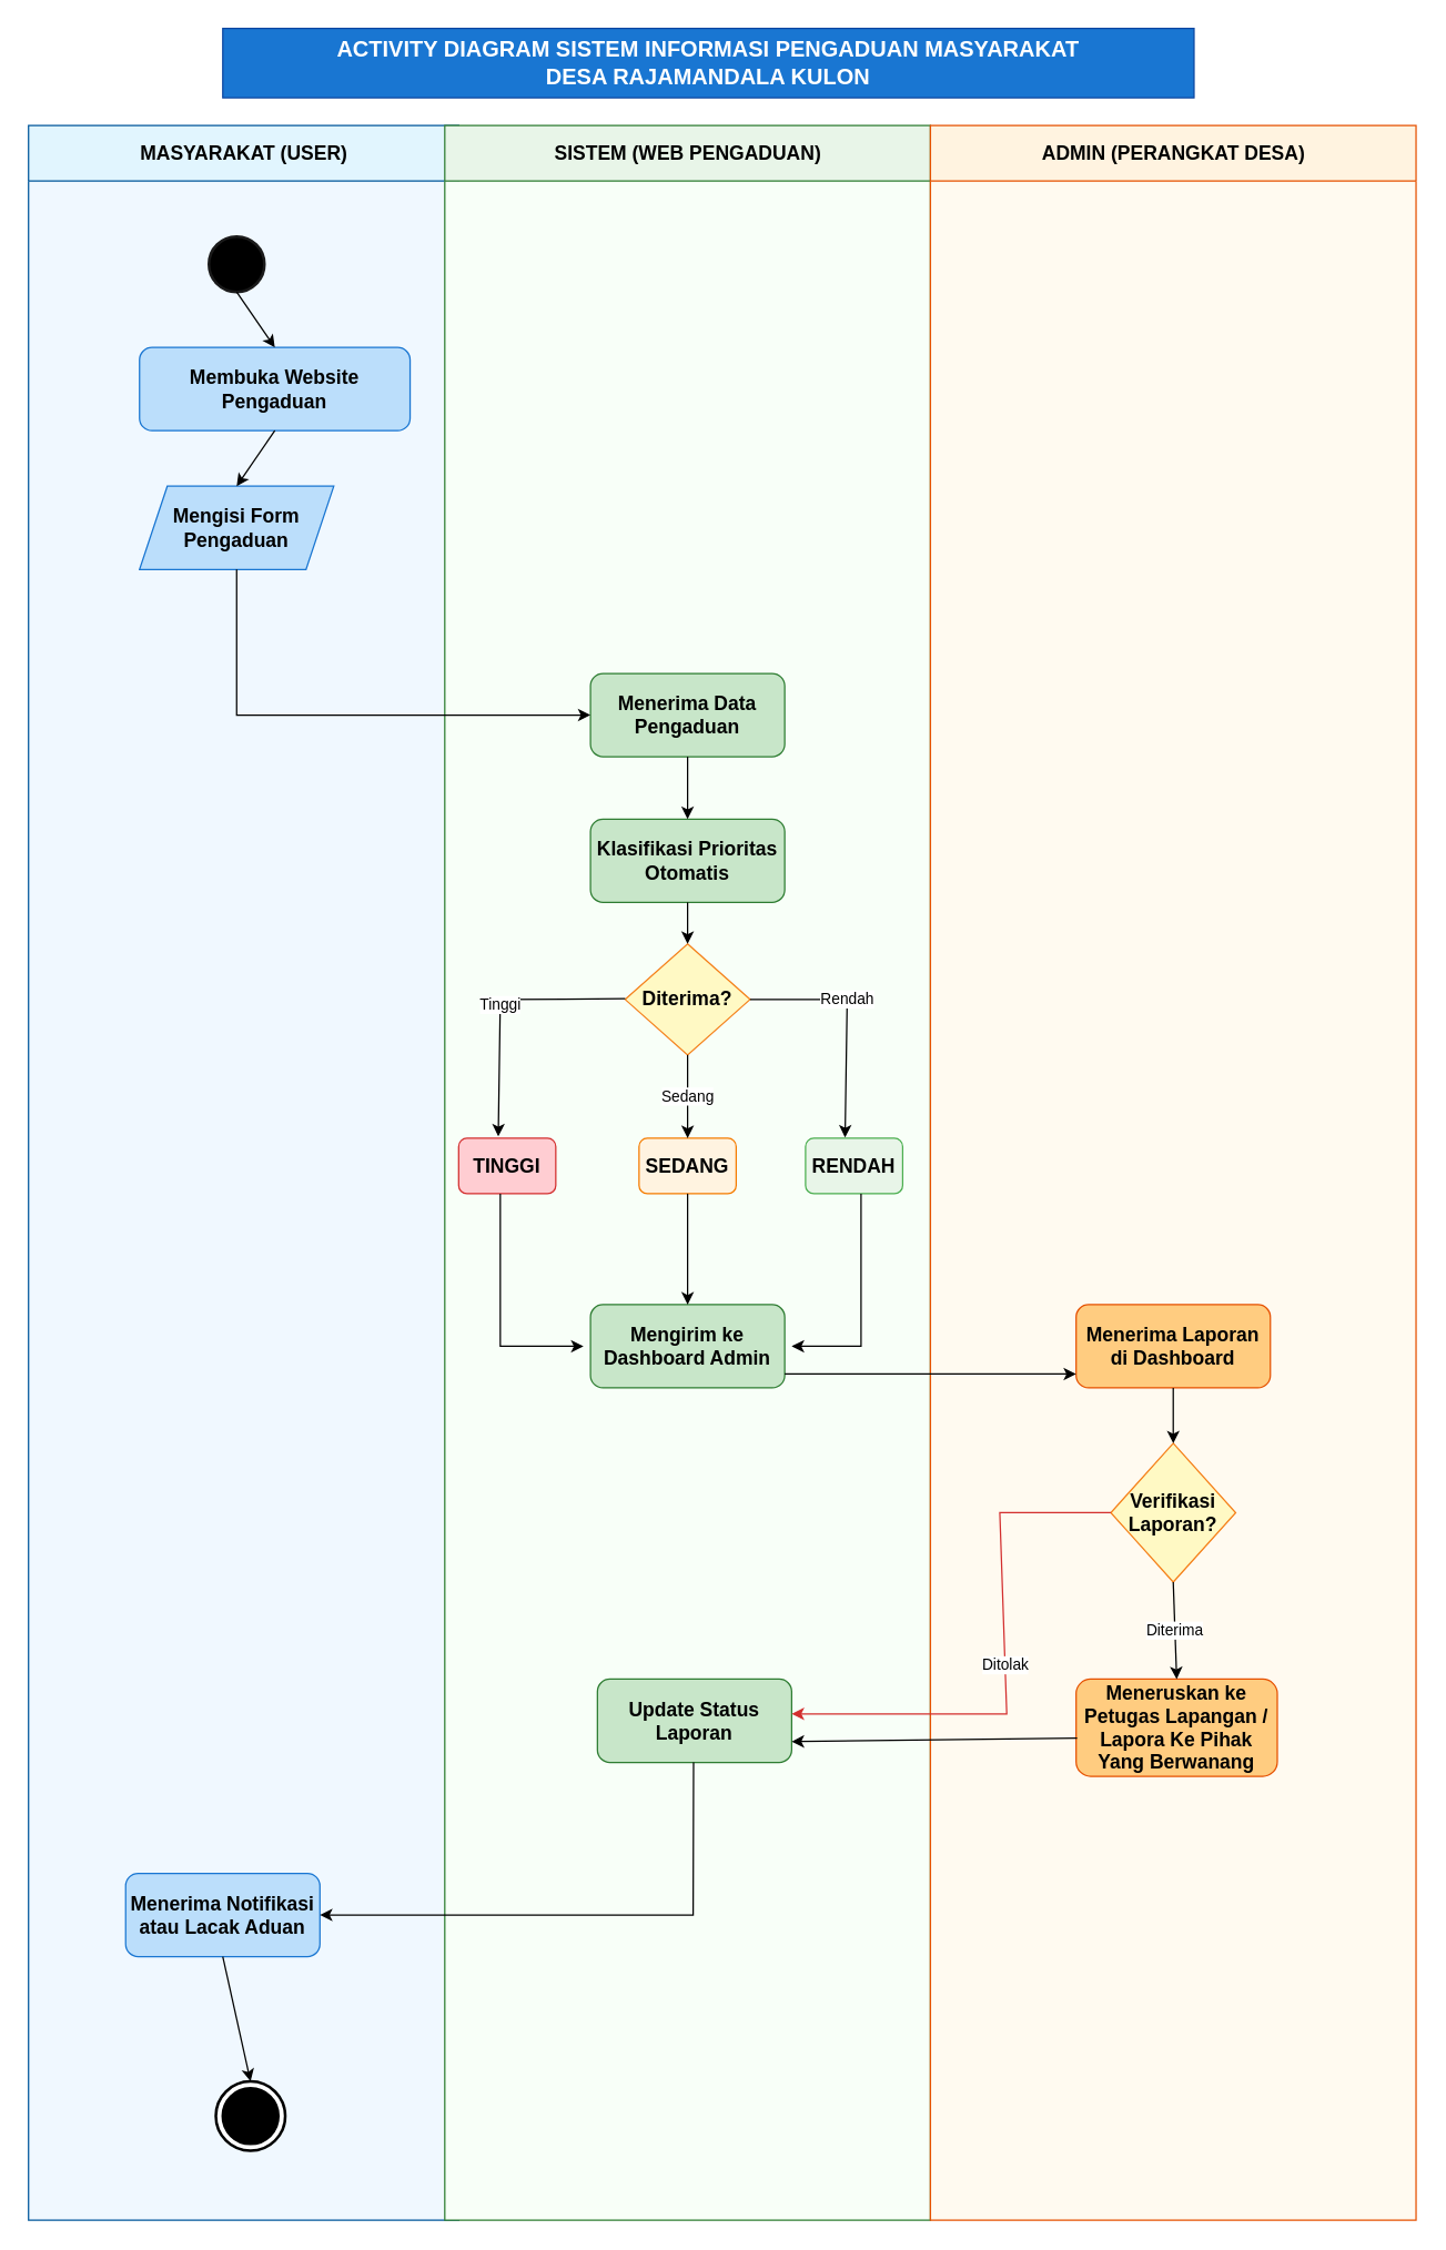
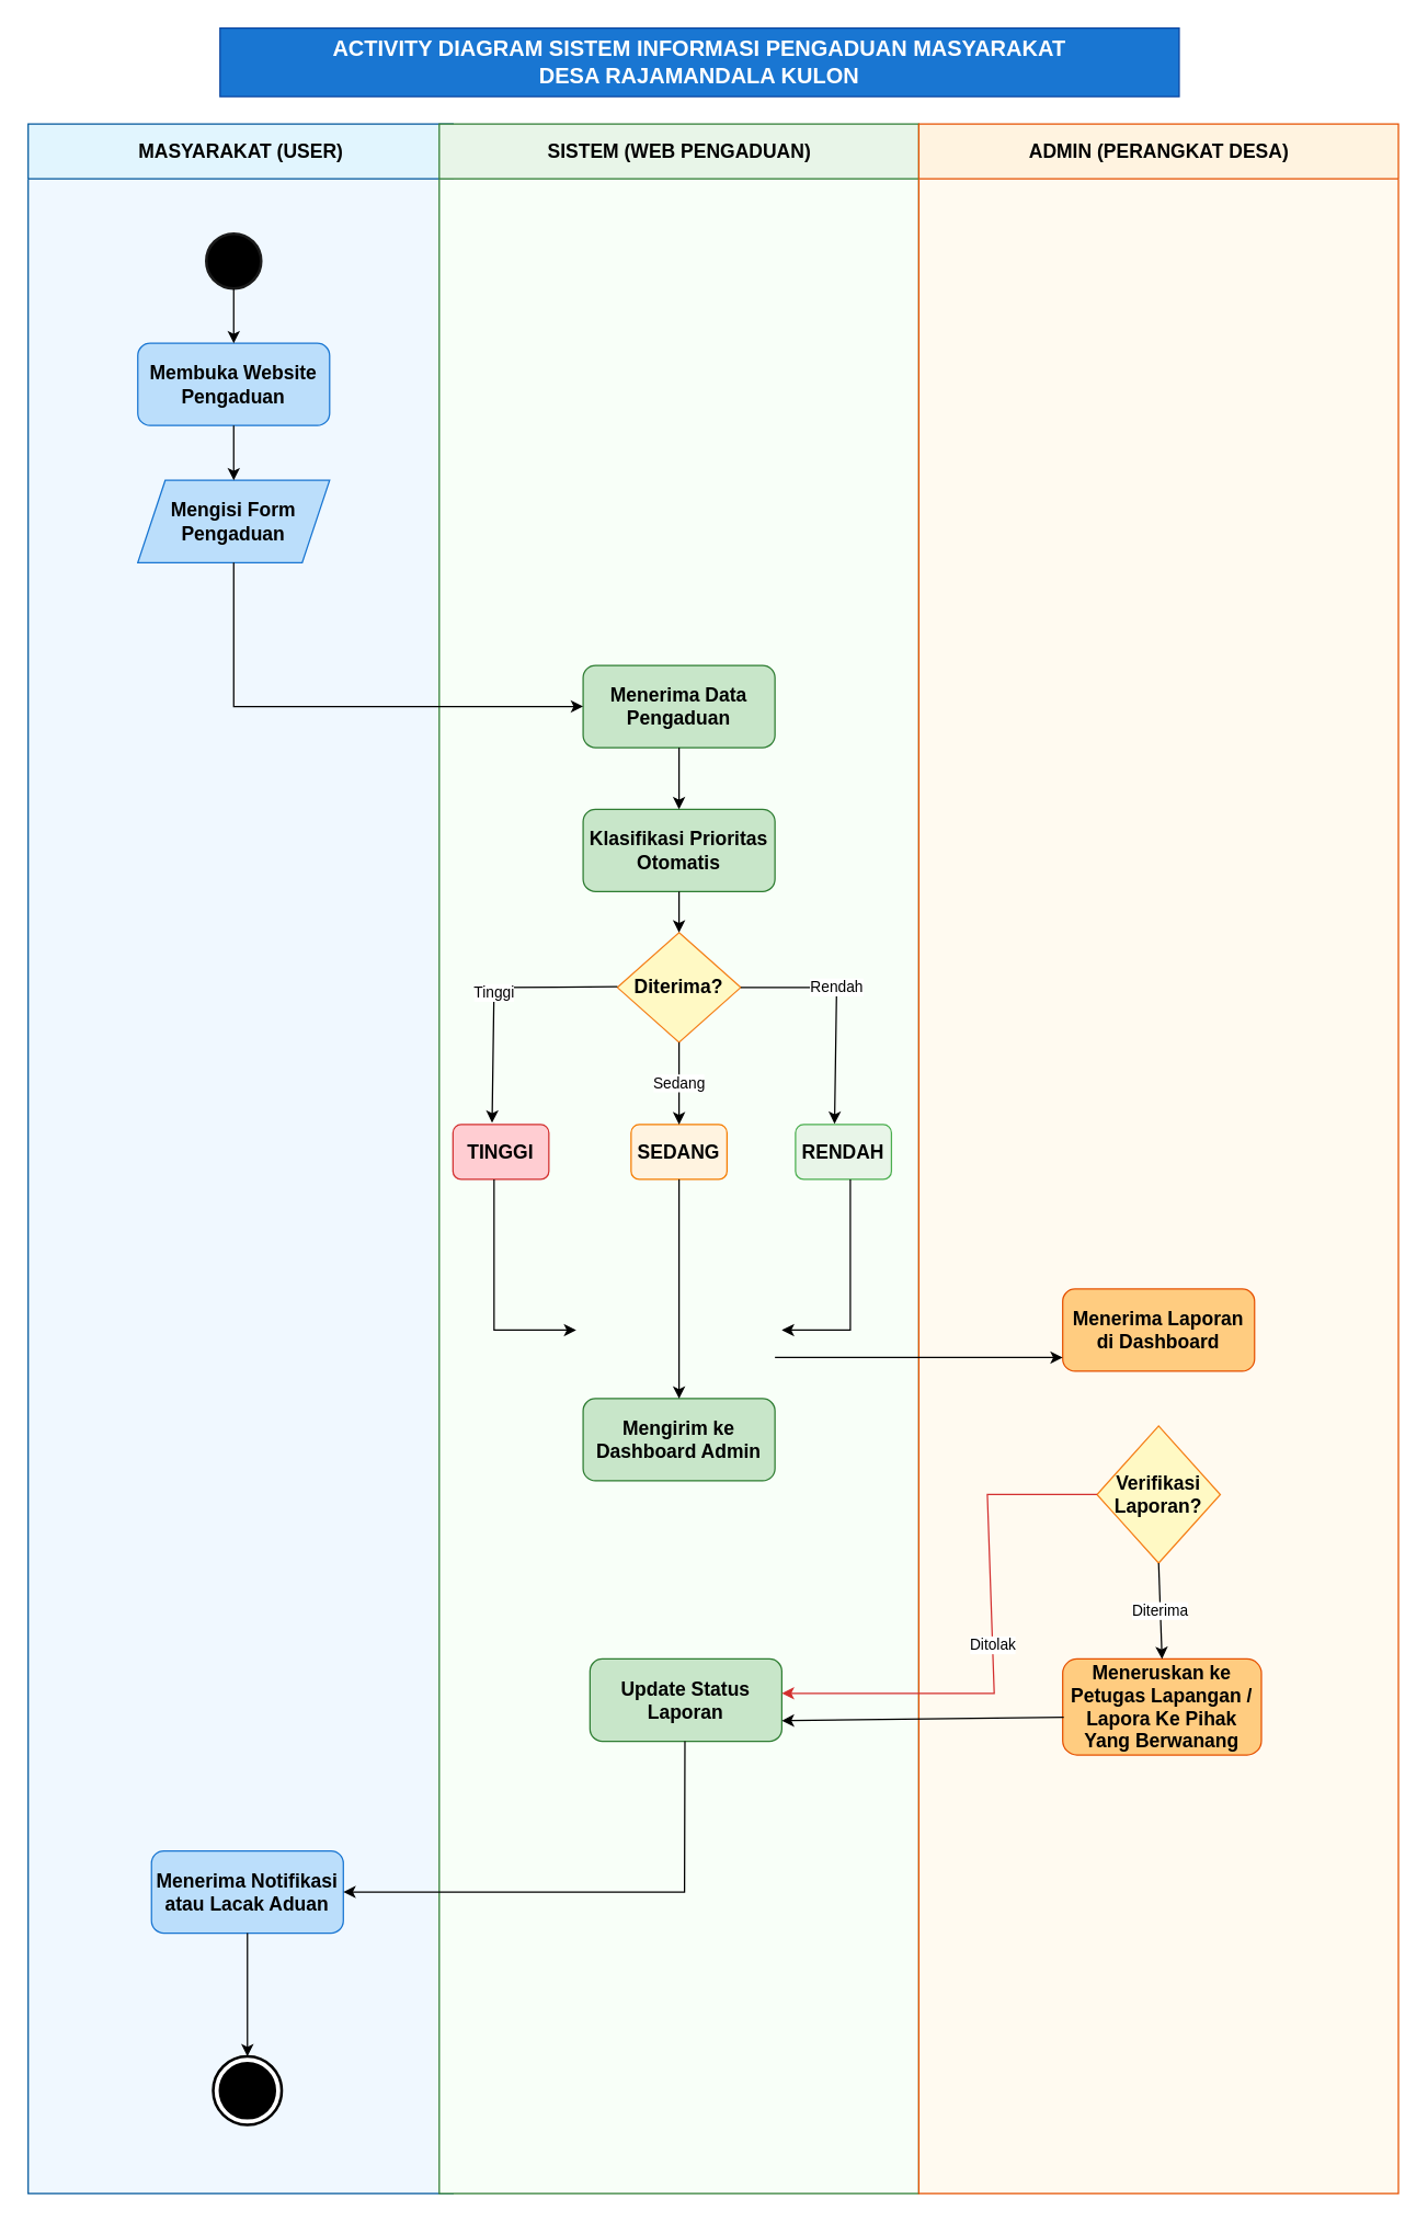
  <mxCell id="0" />
  <mxCell id="1" parent="0" />
  <mxCell id="2" value="MASYARAKAT (USER)" style="swimlane;startSize=40;html=1;fontSize=14;fontStyle=1;fillColor=#e1f5fe;strokeColor=#01579b;swimlaneFillColor=#f0f8ff;" parent="1" vertex="1"><mxGeometry x="20" y="90" width="310" height="1510" as="geometry" /></mxCell>
- <mxCell id="3" value="&lt;font style=&quot;font-size: 14px;&quot;&gt;&lt;b&gt;Membuka Website&lt;br&gt;Pengaduan&lt;/b&gt;&lt;/font&gt;" style="rounded=1;whiteSpace=wrap;html=1;fontSize=11;fillColor=#bbdefb;strokeColor=#1976d2;" parent="2" vertex="1"><mxGeometry x="80" y="160" width="195" height="60" as="geometry" /></mxCell>
+ <mxCell id="3" value="&lt;font style=&quot;font-size: 14px;&quot;&gt;&lt;b&gt;Membuka Website&lt;br&gt;Pengaduan&lt;/b&gt;&lt;/font&gt;" style="rounded=1;whiteSpace=wrap;html=1;fontSize=11;fillColor=#bbdefb;strokeColor=#1976d2;" parent="2" vertex="1"><mxGeometry x="80" y="160" width="140" height="60" as="geometry" /></mxCell>
  <mxCell id="4" value="&lt;font style=&quot;font-size: 14px;&quot;&gt;&lt;b&gt;Mengisi Form&lt;br&gt;Pengaduan&lt;/b&gt;&lt;/font&gt;" style="shape=parallelogram;perimeter=parallelogramPerimeter;whiteSpace=wrap;html=1;fixedSize=1;fontSize=11;fillColor=#bbdefb;strokeColor=#1976d2;" parent="2" vertex="1"><mxGeometry x="80" y="260" width="140" height="60" as="geometry" /></mxCell>
- <mxCell id="5" value="&lt;font style=&quot;font-size: 14px;&quot;&gt;&lt;b&gt;Menerima Notifikasi&lt;br&gt;atau Lacak Aduan&lt;/b&gt;&lt;/font&gt;" style="rounded=1;whiteSpace=wrap;html=1;fontSize=11;fillColor=#bbdefb;strokeColor=#1976d2;" parent="2" vertex="1"><mxGeometry x="70" y="1260" width="140" height="60" as="geometry" /></mxCell>
+ <mxCell id="5" value="&lt;font style=&quot;font-size: 14px;&quot;&gt;&lt;b&gt;Menerima Notifikasi&lt;br&gt;atau Lacak Aduan&lt;/b&gt;&lt;/font&gt;" style="rounded=1;whiteSpace=wrap;html=1;fontSize=11;fillColor=#bbdefb;strokeColor=#1976d2;" parent="2" vertex="1"><mxGeometry x="90" y="1260" width="140" height="60" as="geometry" /></mxCell>
  <mxCell id="6" value="" style="shape=ellipse;html=1;fillColor=#000000;strokeWidth=2;verticalLabelPosition=bottom;verticalAlignment=top;perimeter=ellipsePerimeter;strokeColor=#1A1A1A;" vertex="1" parent="2"><mxGeometry x="130" y="80" width="40" height="40" as="geometry" /></mxCell>
  <mxCell id="7" value="" style="html=1;shape=mxgraph.sysml.actFinal;strokeWidth=2;verticalLabelPosition=bottom;verticalAlignment=top;" vertex="1" parent="2"><mxGeometry x="135" y="1410" width="50" height="50" as="geometry" /></mxCell>
  <mxCell id="8" value="SISTEM (WEB PENGADUAN)" style="swimlane;startSize=40;html=1;fontSize=14;fontStyle=1;fillColor=#e8f5e8;strokeColor=#2e7d32;swimlaneFillColor=#f8fff8;" parent="1" vertex="1"><mxGeometry x="320" y="90" width="350" height="1510" as="geometry" /></mxCell>
  <mxCell id="9" value="&lt;font style=&quot;font-size: 14px;&quot;&gt;&lt;b&gt;Menerima Data&lt;br&gt;Pengaduan&lt;/b&gt;&lt;/font&gt;" style="rounded=1;whiteSpace=wrap;html=1;fontSize=11;fillColor=#c8e6c9;strokeColor=#2e7d32;" parent="8" vertex="1"><mxGeometry x="105" y="395" width="140" height="60" as="geometry" /></mxCell>
  <mxCell id="10" value="&lt;font style=&quot;font-size: 14px;&quot;&gt;&lt;b&gt;Klasifikasi Prioritas&lt;br&gt;Otomatis&lt;/b&gt;&lt;/font&gt;" style="rounded=1;whiteSpace=wrap;html=1;fontSize=11;fillColor=#c8e6c9;strokeColor=#2e7d32;" parent="8" vertex="1"><mxGeometry x="105" y="500" width="140" height="60" as="geometry" /></mxCell>
  <mxCell id="11" value="&lt;font style=&quot;font-size: 14px;&quot;&gt;&lt;b&gt;Diterima?&lt;/b&gt;&lt;/font&gt;" style="rhombus;whiteSpace=wrap;html=1;fontSize=11;fillColor=#fff9c4;strokeColor=#f57f17;" parent="8" vertex="1"><mxGeometry x="130" y="590" width="90" height="80" as="geometry" /></mxCell>
  <mxCell id="12" value="&lt;font style=&quot;font-size: 14px;&quot;&gt;&lt;b&gt;TINGGI&lt;/b&gt;&lt;/font&gt;" style="rounded=1;whiteSpace=wrap;html=1;fontSize=10;fillColor=#ffcdd2;strokeColor=#d32f2f;" parent="8" vertex="1"><mxGeometry x="10" y="730" width="70" height="40" as="geometry" /></mxCell>
  <mxCell id="13" value="&lt;b&gt;&lt;font style=&quot;font-size: 14px;&quot;&gt;SEDANG&lt;/font&gt;&lt;/b&gt;" style="rounded=1;whiteSpace=wrap;html=1;fontSize=10;fillColor=#fff3e0;strokeColor=#f57c00;" parent="8" vertex="1"><mxGeometry x="140" y="730" width="70" height="40" as="geometry" /></mxCell>
  <mxCell id="14" value="&lt;font style=&quot;font-size: 14px;&quot;&gt;&lt;b&gt;RENDAH&lt;/b&gt;&lt;/font&gt;" style="rounded=1;whiteSpace=wrap;html=1;fontSize=10;fillColor=#e8f5e8;strokeColor=#4caf50;" parent="8" vertex="1"><mxGeometry x="260" y="730" width="70" height="40" as="geometry" /></mxCell>
- <mxCell id="15" value="&lt;font style=&quot;font-size: 14px;&quot;&gt;&lt;b&gt;Mengirim ke&lt;br&gt;Dashboard Admin&lt;/b&gt;&lt;/font&gt;" style="rounded=1;whiteSpace=wrap;html=1;fontSize=11;fillColor=#c8e6c9;strokeColor=#2e7d32;" parent="8" vertex="1"><mxGeometry x="105" y="850" width="140" height="60" as="geometry" /></mxCell>
+ <mxCell id="15" value="&lt;font style=&quot;font-size: 14px;&quot;&gt;&lt;b&gt;Mengirim ke&lt;br&gt;Dashboard Admin&lt;/b&gt;&lt;/font&gt;" style="rounded=1;whiteSpace=wrap;html=1;fontSize=11;fillColor=#c8e6c9;strokeColor=#2e7d32;" parent="8" vertex="1"><mxGeometry x="105" y="930" width="140" height="60" as="geometry" /></mxCell>
  <mxCell id="16" value="&lt;font style=&quot;font-size: 14px;&quot;&gt;&lt;b&gt;Update Status&lt;br&gt;Laporan&lt;/b&gt;&lt;/font&gt;" style="rounded=1;whiteSpace=wrap;html=1;fontSize=11;fillColor=#c8e6c9;strokeColor=#2e7d32;" parent="8" vertex="1"><mxGeometry x="110" y="1120" width="140" height="60" as="geometry" /></mxCell>
  <mxCell id="17" value="Tinggi" style="endArrow=classic;html=1;rounded=0;entryX=0.408;entryY=-0.031;entryDx=0;entryDy=0;entryPerimeter=0;" parent="8" target="12" edge="1"><mxGeometry width="50" height="50" relative="1" as="geometry"><mxPoint x="130" y="629.52" as="sourcePoint" /><mxPoint x="40" y="720" as="targetPoint" /><Array as="points"><mxPoint x="40" y="630" /></Array></mxGeometry></mxCell>
  <mxCell id="18" value="Rendah" style="endArrow=classic;html=1;rounded=0;exitX=1;exitY=1;exitDx=0;exitDy=0;entryX=0.407;entryY=-0.012;entryDx=0;entryDy=0;entryPerimeter=0;" parent="8" target="14" edge="1"><mxGeometry x="-0.177" width="50" height="50" relative="1" as="geometry"><mxPoint x="220" y="630" as="sourcePoint" /><mxPoint x="270" y="690" as="targetPoint" /><Array as="points"><mxPoint x="290" y="630" /></Array><mxPoint as="offset" /></mxGeometry></mxCell>
  <mxCell id="19" value="" style="endArrow=classic;html=1;rounded=0;entryX=1;entryY=0.5;entryDx=0;entryDy=0;" parent="8" target="5" edge="1"><mxGeometry width="50" height="50" relative="1" as="geometry"><mxPoint x="179.29" y="1180" as="sourcePoint" /><mxPoint x="-50" y="1300" as="targetPoint" /><Array as="points"><mxPoint x="179" y="1290" /></Array></mxGeometry></mxCell>
  <mxCell id="20" value="" style="endArrow=classic;html=1;rounded=0;exitX=0.5;exitY=1;exitDx=0;exitDy=0;" parent="8" edge="1"><mxGeometry width="50" height="50" relative="1" as="geometry"><mxPoint x="40" y="770" as="sourcePoint" /><mxPoint x="100" y="880" as="targetPoint" /><Array as="points"><mxPoint x="40" y="880" /></Array></mxGeometry></mxCell>
  <mxCell id="21" value="" style="endArrow=classic;html=1;rounded=0;exitX=0.5;exitY=1;exitDx=0;exitDy=0;" parent="8" edge="1"><mxGeometry width="50" height="50" relative="1" as="geometry"><mxPoint x="300" y="770" as="sourcePoint" /><mxPoint x="250" y="880" as="targetPoint" /><Array as="points"><mxPoint x="300" y="830" /><mxPoint x="300" y="880" /></Array></mxGeometry></mxCell>
  <mxCell id="22" value="ADMIN (PERANGKAT DESA)" style="swimlane;startSize=40;html=1;fontSize=14;fontStyle=1;fillColor=#fff3e0;strokeColor=#e65100;swimlaneFillColor=#fffaf0;" parent="1" vertex="1"><mxGeometry x="670" y="90" width="350" height="1510" as="geometry" /></mxCell>
  <mxCell id="23" value="&lt;b&gt;&lt;font style=&quot;font-size: 14px;&quot;&gt;Menerima Laporan&lt;br&gt;di Dashboard&lt;/font&gt;&lt;/b&gt;" style="rounded=1;whiteSpace=wrap;html=1;fontSize=11;fillColor=#ffcc80;strokeColor=#e65100;" parent="22" vertex="1"><mxGeometry x="105" y="850" width="140" height="60" as="geometry" /></mxCell>
  <mxCell id="24" value="&lt;font style=&quot;font-size: 14px;&quot;&gt;&lt;b&gt;Verifikasi&lt;br&gt;Laporan?&lt;/b&gt;&lt;/font&gt;" style="rhombus;whiteSpace=wrap;html=1;fontSize=11;fillColor=#fff9c4;strokeColor=#f57f17;" parent="22" vertex="1"><mxGeometry x="130" y="950" width="90" height="100" as="geometry" /></mxCell>
  <mxCell id="25" value="&lt;font style=&quot;font-size: 14px;&quot;&gt;&lt;b&gt;Meneruskan ke&lt;br&gt;Petugas Lapangan / Lapora Ke Pihak Yang Berwanang&lt;/b&gt;&lt;/font&gt;" style="rounded=1;whiteSpace=wrap;html=1;fontSize=11;fillColor=#ffcc80;strokeColor=#e65100;" parent="22" vertex="1"><mxGeometry x="105" y="1120" width="145" height="70" as="geometry" /></mxCell>
  <mxCell id="26" value="Ditolak" style="endArrow=classic;html=1;rounded=0;entryX=1;entryY=0.5;entryDx=0;entryDy=0;strokeColor=#d32f2f;exitX=0;exitY=0.5;exitDx=0;exitDy=0;" parent="22" source="24" edge="1"><mxGeometry width="50" height="50" relative="1" as="geometry"><mxPoint x="110" y="1000" as="sourcePoint" /><mxPoint x="-100" y="1145" as="targetPoint" /><Array as="points"><mxPoint x="70" y="1000" /><mxPoint x="50" y="1000" /><mxPoint x="55" y="1145" /></Array></mxGeometry></mxCell>
  <mxCell id="27" value="" style="endArrow=classic;html=1;rounded=0;exitX=1;exitY=0.5;exitDx=0;exitDy=0;entryX=0;entryY=0.5;entryDx=0;entryDy=0;" parent="22" edge="1"><mxGeometry width="50" height="50" relative="1" as="geometry"><mxPoint x="-105" y="900" as="sourcePoint" /><mxPoint x="105" y="900" as="targetPoint" /></mxGeometry></mxCell>
  <mxCell id="28" value="" style="endArrow=classic;html=1;rounded=0;exitX=0.5;exitY=1;exitDx=0;exitDy=0;entryX=0.5;entryY=0;entryDx=0;entryDy=0;" parent="1" target="3" edge="1"><mxGeometry width="50" height="50" relative="1" as="geometry"><mxPoint x="170" y="210" as="sourcePoint" /><mxPoint x="220" y="130" as="targetPoint" /></mxGeometry></mxCell>
  <mxCell id="29" value="" style="endArrow=classic;html=1;rounded=0;exitX=0.5;exitY=1;exitDx=0;exitDy=0;entryX=0.5;entryY=0;entryDx=0;entryDy=0;" parent="1" source="3" target="4" edge="1"><mxGeometry width="50" height="50" relative="1" as="geometry"><mxPoint x="170" y="280" as="sourcePoint" /><mxPoint x="220" y="230" as="targetPoint" /></mxGeometry></mxCell>
  <mxCell id="30" value="" style="endArrow=classic;html=1;rounded=0;entryX=0;entryY=0.5;entryDx=0;entryDy=0;exitX=0.5;exitY=1;exitDx=0;exitDy=0;" parent="1" source="4" target="9" edge="1"><mxGeometry width="50" height="50" relative="1" as="geometry"><mxPoint x="130" y="520" as="sourcePoint" /><mxPoint x="250" y="390" as="targetPoint" /><Array as="points"><mxPoint x="170" y="515" /></Array></mxGeometry></mxCell>
  <mxCell id="31" value="" style="endArrow=classic;html=1;rounded=0;exitX=0.5;exitY=1;exitDx=0;exitDy=0;entryX=0.5;entryY=0;entryDx=0;entryDy=0;" parent="1" source="9" target="10" edge="1"><mxGeometry width="50" height="50" relative="1" as="geometry"><mxPoint x="495" y="490" as="sourcePoint" /><mxPoint x="545" y="440" as="targetPoint" /></mxGeometry></mxCell>
  <mxCell id="32" value="" style="endArrow=classic;html=1;rounded=0;exitX=0.5;exitY=1;exitDx=0;exitDy=0;entryX=0.5;entryY=0;entryDx=0;entryDy=0;" parent="1" source="10" target="11" edge="1"><mxGeometry width="50" height="50" relative="1" as="geometry"><mxPoint x="495" y="610" as="sourcePoint" /><mxPoint x="545" y="560" as="targetPoint" /></mxGeometry></mxCell>
  <mxCell id="33" value="Sedang" style="endArrow=classic;html=1;rounded=0;exitX=0.5;exitY=1;exitDx=0;exitDy=0;entryX=0.5;entryY=0;entryDx=0;entryDy=0;" parent="1" source="11" target="13" edge="1"><mxGeometry width="50" height="50" relative="1" as="geometry"><mxPoint x="495" y="690" as="sourcePoint" /><mxPoint x="545" y="640" as="targetPoint" /></mxGeometry></mxCell>
  <mxCell id="34" value="" style="endArrow=classic;html=1;rounded=0;exitX=0.5;exitY=1;exitDx=0;exitDy=0;entryX=0.5;entryY=0;entryDx=0;entryDy=0;" parent="1" source="13" target="15" edge="1"><mxGeometry width="50" height="50" relative="1" as="geometry"><mxPoint x="495" y="790" as="sourcePoint" /><mxPoint x="545" y="740" as="targetPoint" /></mxGeometry></mxCell>
- <mxCell id="35" value="" style="endArrow=classic;html=1;rounded=0;exitX=0.5;exitY=1;exitDx=0;exitDy=0;entryX=0.5;entryY=0;entryDx=0;entryDy=0;" parent="1" source="23" target="24" edge="1"><mxGeometry width="50" height="50" relative="1" as="geometry"><mxPoint x="845" y="910" as="sourcePoint" /><mxPoint x="895" y="860" as="targetPoint" /></mxGeometry></mxCell>
  <mxCell id="36" value="Diterima" style="endArrow=classic;html=1;rounded=0;exitX=0.5;exitY=1;exitDx=0;exitDy=0;entryX=0.5;entryY=0;entryDx=0;entryDy=0;" parent="1" source="24" target="25" edge="1"><mxGeometry width="50" height="50" relative="1" as="geometry"><mxPoint x="845" y="1010" as="sourcePoint" /><mxPoint x="895" y="960" as="targetPoint" /></mxGeometry></mxCell>
  <mxCell id="37" value="" style="endArrow=classic;html=1;rounded=0;exitX=0.5;exitY=1;exitDx=0;exitDy=0;entryX=0.5;entryY=0;entryDx=0;entryDy=0;" parent="1" source="5" edge="1"><mxGeometry width="50" height="50" relative="1" as="geometry"><mxPoint x="170" y="1250" as="sourcePoint" /><mxPoint x="180" y="1500" as="targetPoint" /></mxGeometry></mxCell>
  <mxCell id="38" value="ACTIVITY DIAGRAM SISTEM INFORMASI PENGADUAN MASYARAKAT&lt;br&gt;DESA RAJAMANDALA KULON" style="rounded=0;whiteSpace=wrap;html=1;fontSize=16;fontStyle=1;fillColor=#1976d2;strokeColor=#0d47a1;fontColor=white;" parent="1" vertex="1"><mxGeometry x="160" y="20" width="700" height="50" as="geometry" /></mxCell>
  <mxCell id="39" value="" style="endArrow=classic;html=1;rounded=0;entryX=1;entryY=0.75;entryDx=0;entryDy=0;exitX=0.005;exitY=0.607;exitDx=0;exitDy=0;exitPerimeter=0;" parent="1" source="25" target="16" edge="1"><mxGeometry width="50" height="50" relative="1" as="geometry"><mxPoint x="770" y="1255" as="sourcePoint" /><mxPoint x="600" y="1280" as="targetPoint" /></mxGeometry></mxCell>
